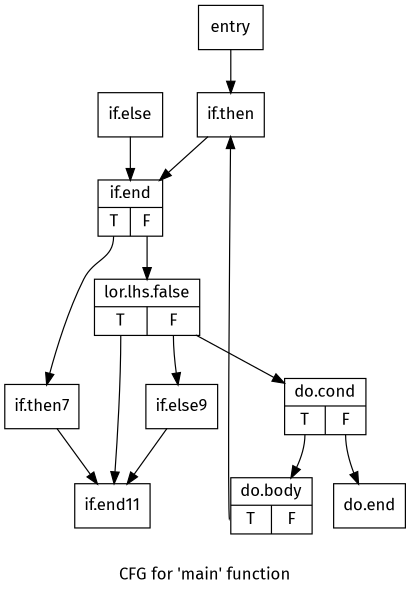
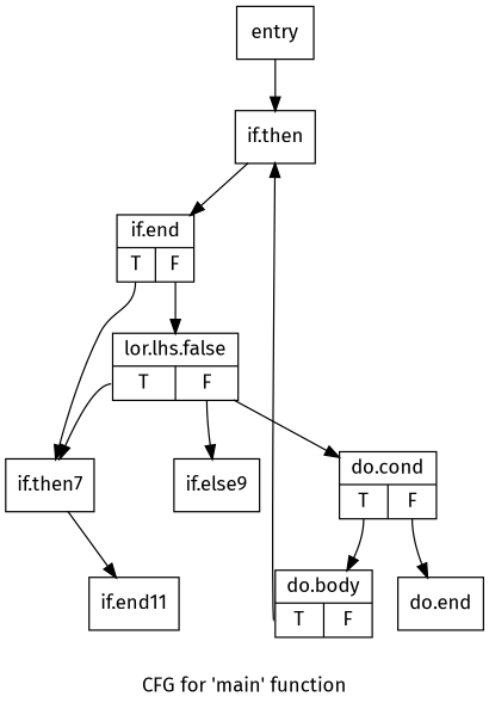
  digraph {
    fontname="Fira Sans"
    label="CFG for 'main' function"
    node [fontname="Fira Sans" shape=record]
    edge [fontname="Fira Sans"]
    n1 [label="{entry}"]
    n2 [label="{if.then}"]
    n3 [label="{do.body|{<s0>T|<s1>F}}"]
    n4 [label="{if.end|{<s0>T|<s1>F}}"]
-   n5 [label="{if.else}"]
    n6 [label="{if.then7}"]
    n7 [label="{lor.lhs.false|{<s0>T|<s1>F}}"]
    n8 [label="{if.end11}"]
    n9 [label="{if.else9}"]
    n10 [label="{do.cond|{<s0>T|<s1>F}}"]
    n11 [label="{do.end}"]
    n1 -> n2
    n2 -> n4
    n3 -> n2 [tailport=s0]
    n4 -> n6 [tailport=s0]
    n4 -> n7 [tailport=s1]
-   n5 -> n4
    n6 -> n8
-   n7 -> n8 [tailport=s0]
+   n7 -> n6 [tailport=s0]
    n7 -> n9 [tailport=s1]
    n7 -> n10
-   n9 -> n8
    n10 -> n3 [tailport=s0]
    n10 -> n11 [tailport=s1]
  }
